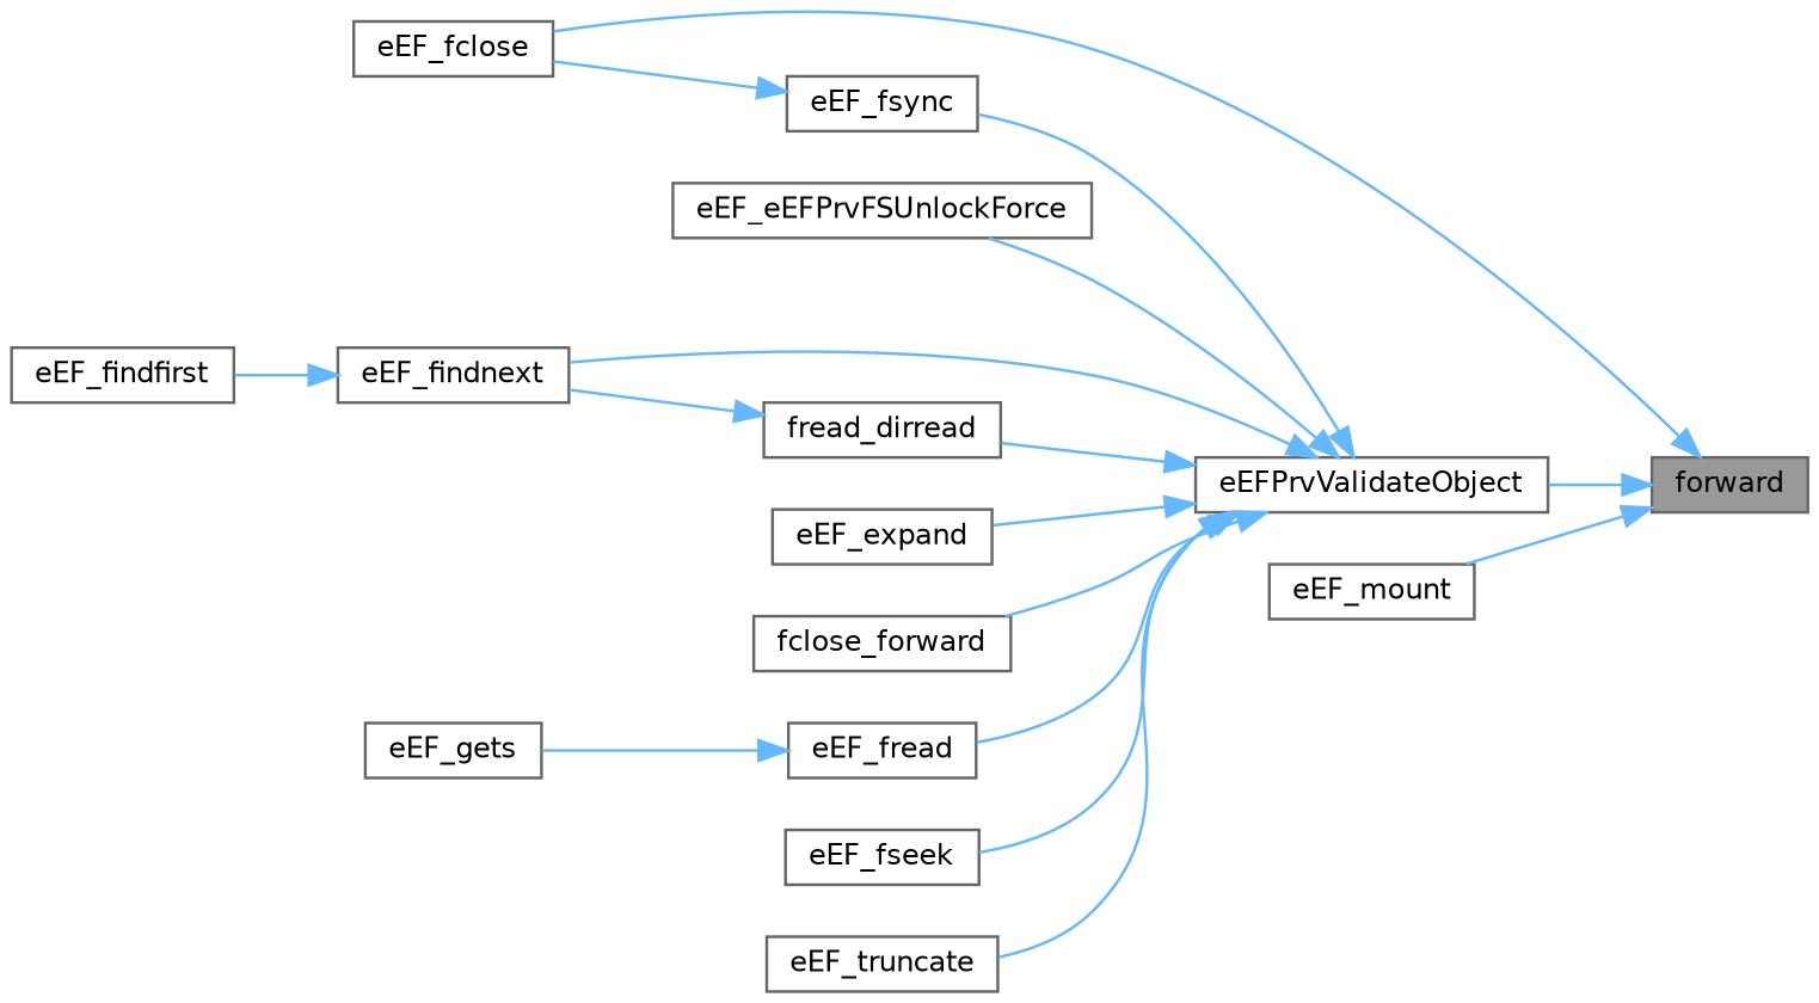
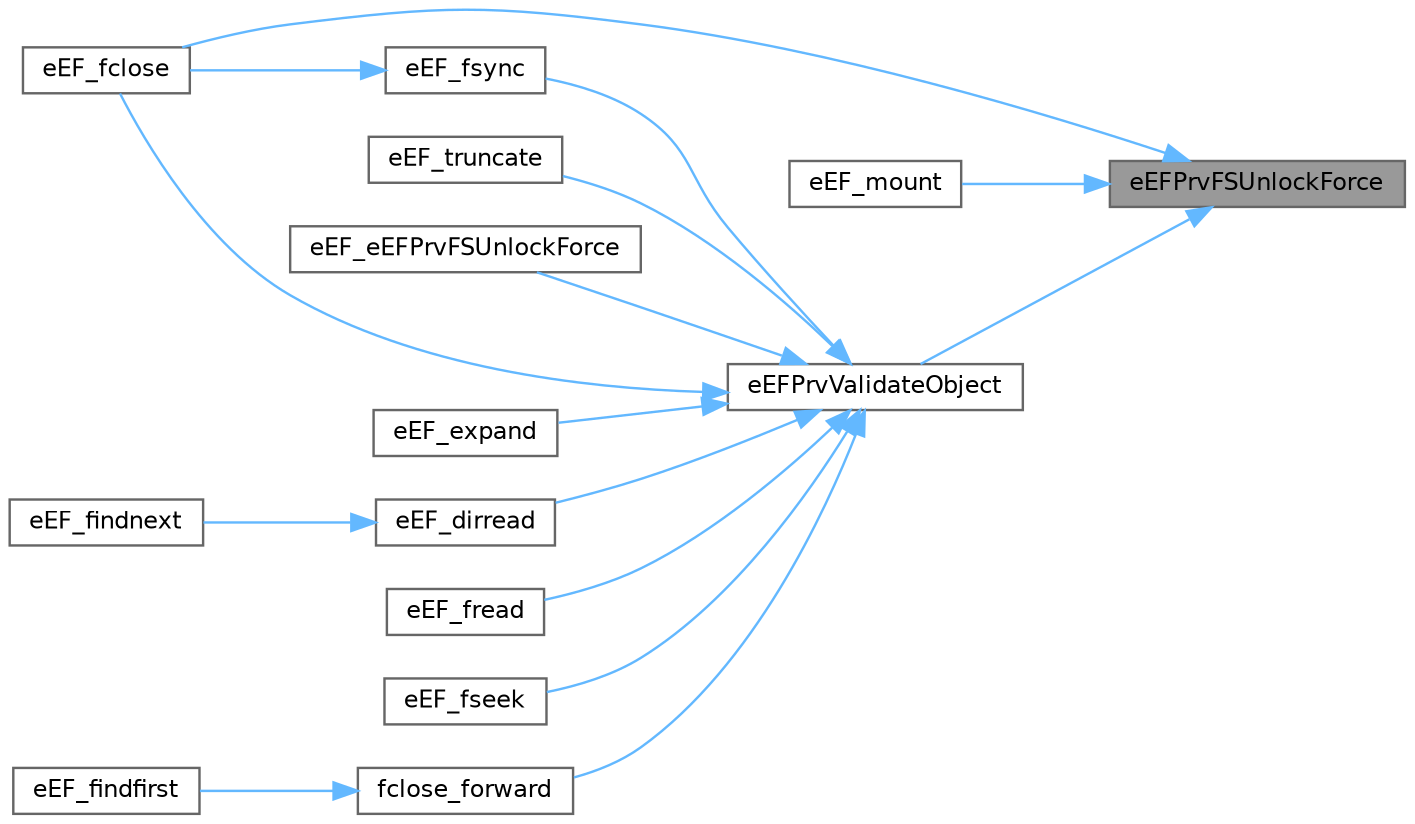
  digraph {
    rankdir=RL
    node [color=grey40 fillcolor=white fontname=Helvetica fontsize=10 shape=box style=filled]
    edge [color=steelblue1 dir=back fontname=Helvetica fontsize=10 labelfontname=Helvetica labelfontsize=10 style=solid]
-   n1 [color=gray40 fillcolor=grey60 fontcolor=black height=0.2 label=forward width=0.4]
+   n1 [color=gray40 fillcolor=grey60 fontcolor=black height=0.2 label=eEFPrvFSUnlockForce width=0.4]
    n2 [height=0.2 label=eEF_fclose width=0.4]
    n3 [height=0.2 label=eEF_mount width=0.4]
    n4 [height=0.2 label=eEFPrvValidateObject width=0.4]
    n5 [height=0.2 label=eEF_eEFPrvFSUnlockForce width=0.4]
-   n6 [height=0.2 label=fread_dirread width=0.4]
+   n6 [height=0.2 label=eEF_dirread width=0.4]
    n7 [height=0.2 label=eEF_expand width=0.4]
    n8 [height=0.2 label=fclose_forward width=0.4]
    n9 [height=0.2 label=eEF_fread width=0.4]
    n10 [height=0.2 label=eEF_fseek width=0.4]
    n11 [height=0.2 label=eEF_fsync width=0.4]
    n12 [height=0.2 label=eEF_truncate width=0.4]
    n13 [height=0.2 label=eEF_findnext width=0.4]
-   n14 [height=0.2 label=eEF_gets width=0.4]
    n15 [height=0.2 label=eEF_findfirst width=0.4]
    n1 -> n2
    n1 -> n3
    n1 -> n4
-   n4 -> n13
+   n4 -> n2
    n4 -> n5
    n4 -> n6
    n4 -> n7
    n4 -> n8
    n4 -> n9
    n4 -> n10
    n4 -> n11
    n4 -> n12
    n6 -> n13
-   n9 -> n14
    n11 -> n2
-   n13 -> n15
+   n8 -> n15
  }
